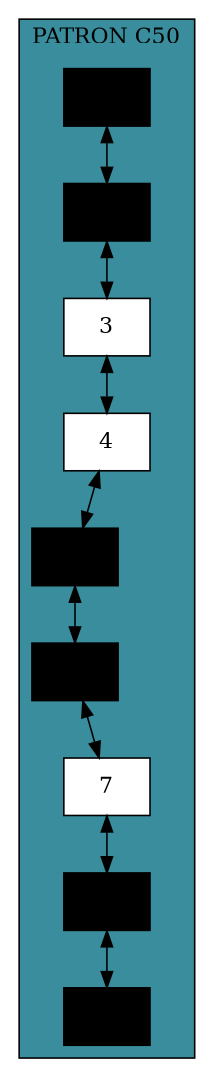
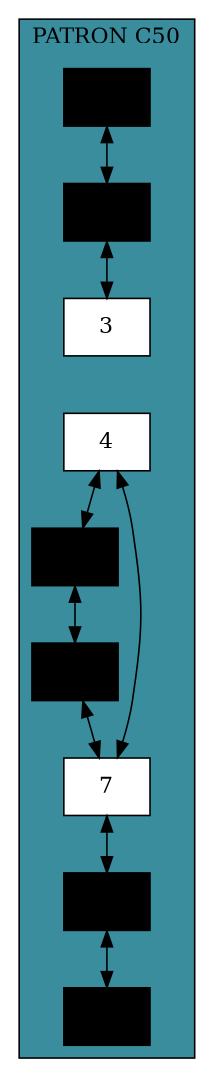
  digraph {
    node [fillcolor=black group=2 shape=box style=filled]
    edge [dir=both]
    n1 [label=1]
    n2 [label=2]
    n3 [fillcolor=white label=3]
    n4 [fillcolor=white label=4]
    n5 [label=5]
    n6 [label=6]
    n7 [fillcolor=white label=7]
    n8 [label=8]
    n9 [label=9]
    subgraph cluster_1 {
      bgcolor="#398D9C"
      label="PATRON C50"
      n1
      n2
      n3
      n4
      n5
      n6
      n7
      n8
      n9
    }
    n1 -> n2
    n2 -> n3
-   n3 -> n4
+   n7 -> n4
    n4 -> n5
    n5 -> n6
    n6 -> n7
    n7 -> n8
    n8 -> n9
  }
